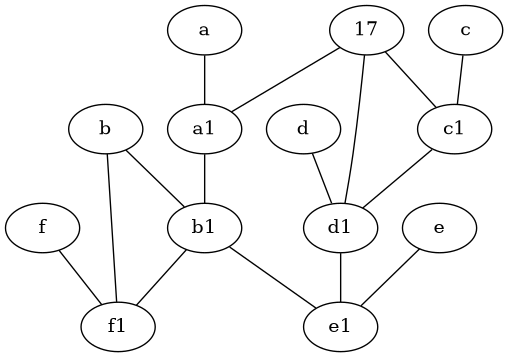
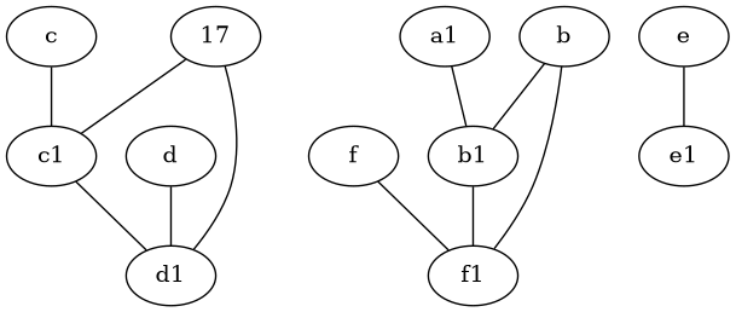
  graph {
    node [labelfontsize=50]
    c
    c1
    d1
    f
    f1
-   a
    a1
    b1
    e1
    d
    e
    b
    17
    c -- c1
    c1 -- d1
-   d1 -- e1
    f -- f1
-   a -- a1
    a1 -- b1
    b1 -- f1
-   b1 -- e1
    d -- d1
    e -- e1
    b -- f1
    b -- b1
    17 -- c1
    17 -- d1
-   17 -- a1
  }
